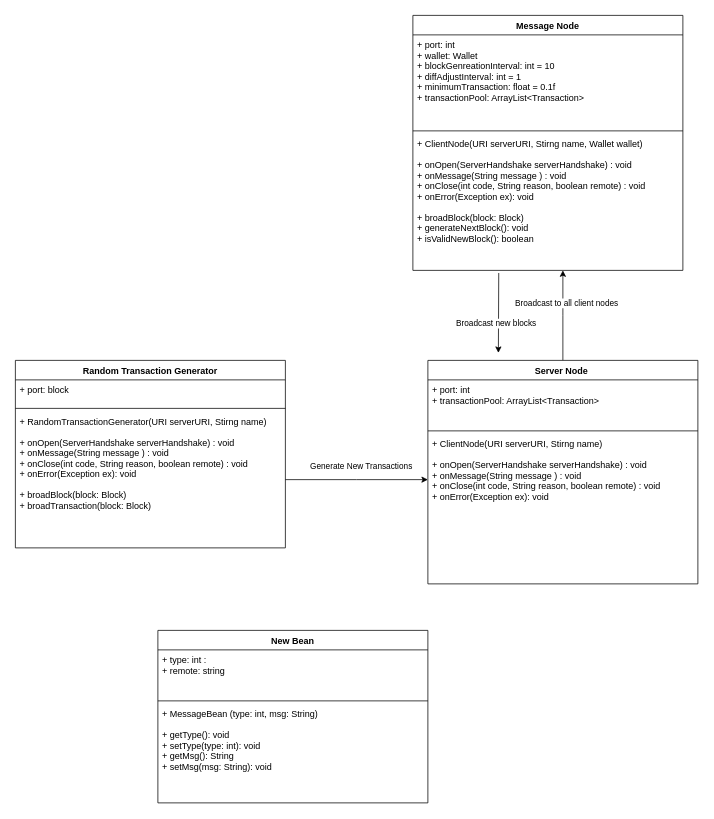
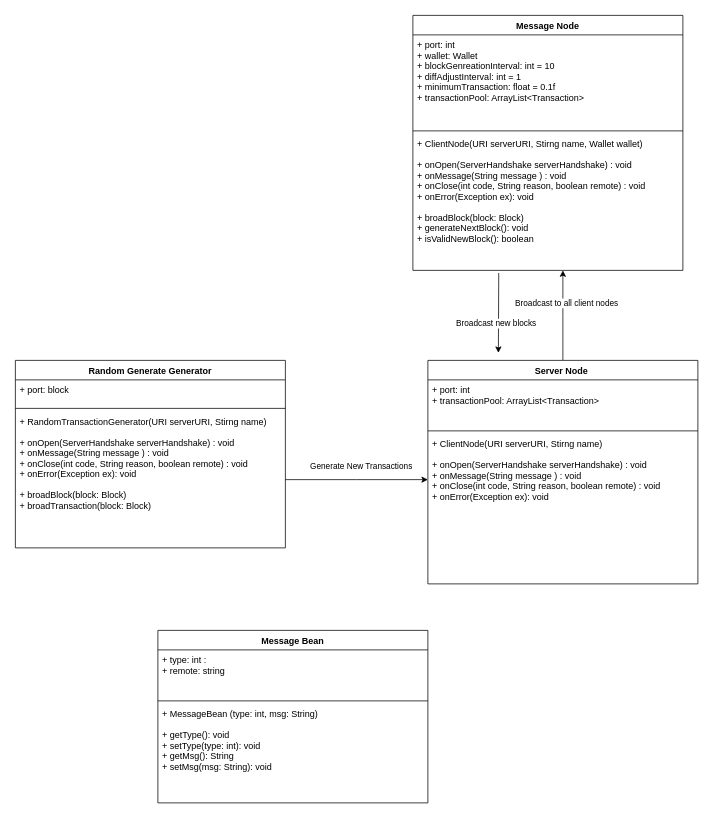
  <mxCell id="0" />
  <mxCell id="1" parent="0" />
  <mxCell id="2" value="Message Node" style="swimlane;fontStyle=1;align=center;verticalAlign=top;childLayout=stackLayout;horizontal=1;startSize=26;horizontalStack=0;resizeParent=1;resizeParentMax=0;resizeLast=0;collapsible=1;marginBottom=0;" vertex="1" parent="1"><mxGeometry x="550" y="20" width="360" height="340" as="geometry" /></mxCell>
  <mxCell id="3" value="+ port: int&#10;+ wallet: Wallet &#10;+ blockGenreationInterval: int = 10 &#10;+ diffAdjustInterval: int = 1&#10;+ minimumTransaction: float = 0.1f &#10;+ transactionPool: ArrayList&lt;Transaction&gt;&#10;&#10;" style="text;strokeColor=none;fillColor=none;align=left;verticalAlign=top;spacingLeft=4;spacingRight=4;overflow=hidden;rotatable=0;points=[[0,0.5],[1,0.5]];portConstraint=eastwest;" vertex="1" parent="2"><mxGeometry y="26" width="360" height="124" as="geometry" /></mxCell>
  <mxCell id="4" value="" style="line;strokeWidth=1;fillColor=none;align=left;verticalAlign=middle;spacingTop=-1;spacingLeft=3;spacingRight=3;rotatable=0;labelPosition=right;points=[];portConstraint=eastwest;" vertex="1" parent="2"><mxGeometry y="150" width="360" height="8" as="geometry" /></mxCell>
  <mxCell id="5" value="+ ClientNode(URI serverURI, Stirng name, Wallet wallet) &#10;&#10;+ onOpen(ServerHandshake serverHandshake) : void &#10;+ onMessage(String message ) : void &#10;+ onClose(int code, String reason, boolean remote) : void&#10;+ onError(Exception ex): void &#10;&#10;+ broadBlock(block: Block) &#10;+ generateNextBlock(): void &#10;+ isValidNewBlock(): boolean &#10;" style="text;strokeColor=none;fillColor=none;align=left;verticalAlign=top;spacingLeft=4;spacingRight=4;overflow=hidden;rotatable=0;points=[[0,0.5],[1,0.5]];portConstraint=eastwest;" vertex="1" parent="2"><mxGeometry y="158" width="360" height="182" as="geometry" /></mxCell>
  <mxCell id="6" style="edgeStyle=orthogonalEdgeStyle;rounded=0;orthogonalLoop=1;jettySize=auto;html=1;" edge="1" parent="1" source="8"><mxGeometry relative="1" as="geometry"><mxPoint x="750" y="360" as="targetPoint" /></mxGeometry></mxCell>
  <mxCell id="7" value="Broadcast to all client nodes" style="edgeLabel;html=1;align=center;verticalAlign=middle;resizable=0;points=[];" vertex="1" connectable="0" parent="6"><mxGeometry x="0.272" y="-4" relative="1" as="geometry"><mxPoint as="offset" /></mxGeometry></mxCell>
  <mxCell id="8" value="Server Node " style="swimlane;fontStyle=1;align=center;verticalAlign=top;childLayout=stackLayout;horizontal=1;startSize=26;horizontalStack=0;resizeParent=1;resizeParentMax=0;resizeLast=0;collapsible=1;marginBottom=0;" vertex="1" parent="1"><mxGeometry x="570" y="480" width="360" height="298" as="geometry" /></mxCell>
  <mxCell id="9" value="+ port: int&#10;+ transactionPool: ArrayList&lt;Transaction&gt;&#10;&#10;" style="text;strokeColor=none;fillColor=none;align=left;verticalAlign=top;spacingLeft=4;spacingRight=4;overflow=hidden;rotatable=0;points=[[0,0.5],[1,0.5]];portConstraint=eastwest;" vertex="1" parent="8"><mxGeometry y="26" width="360" height="64" as="geometry" /></mxCell>
  <mxCell id="10" value="" style="line;strokeWidth=1;fillColor=none;align=left;verticalAlign=middle;spacingTop=-1;spacingLeft=3;spacingRight=3;rotatable=0;labelPosition=right;points=[];portConstraint=eastwest;" vertex="1" parent="8"><mxGeometry y="90" width="360" height="8" as="geometry" /></mxCell>
  <mxCell id="11" value="+ ClientNode(URI serverURI, Stirng name) &#10;&#10;+ onOpen(ServerHandshake serverHandshake) : void &#10;+ onMessage(String message ) : void &#10;+ onClose(int code, String reason, boolean remote) : void&#10;+ onError(Exception ex): void &#10;" style="text;strokeColor=none;fillColor=none;align=left;verticalAlign=top;spacingLeft=4;spacingRight=4;overflow=hidden;rotatable=0;points=[[0,0.5],[1,0.5]];portConstraint=eastwest;" vertex="1" parent="8"><mxGeometry y="98" width="360" height="200" as="geometry" /></mxCell>
- <mxCell id="12" value="Random Transaction Generator" style="swimlane;fontStyle=1;align=center;verticalAlign=top;childLayout=stackLayout;horizontal=1;startSize=26;horizontalStack=0;resizeParent=1;resizeParentMax=0;resizeLast=0;collapsible=1;marginBottom=0;" vertex="1" parent="1"><mxGeometry x="20" y="480" width="360" height="250" as="geometry" /></mxCell>
+ <mxCell id="12" value="Random Generate Generator" style="swimlane;fontStyle=1;align=center;verticalAlign=top;childLayout=stackLayout;horizontal=1;startSize=26;horizontalStack=0;resizeParent=1;resizeParentMax=0;resizeLast=0;collapsible=1;marginBottom=0;" vertex="1" parent="1"><mxGeometry x="20" y="480" width="360" height="250" as="geometry" /></mxCell>
  <mxCell id="13" value="+ port: block&#10;&#10;" style="text;strokeColor=none;fillColor=none;align=left;verticalAlign=top;spacingLeft=4;spacingRight=4;overflow=hidden;rotatable=0;points=[[0,0.5],[1,0.5]];portConstraint=eastwest;" vertex="1" parent="12"><mxGeometry y="26" width="360" height="34" as="geometry" /></mxCell>
  <mxCell id="14" value="" style="line;strokeWidth=1;fillColor=none;align=left;verticalAlign=middle;spacingTop=-1;spacingLeft=3;spacingRight=3;rotatable=0;labelPosition=right;points=[];portConstraint=eastwest;" vertex="1" parent="12"><mxGeometry y="60" width="360" height="8" as="geometry" /></mxCell>
  <mxCell id="15" value="+ RandomTransactionGenerator(URI serverURI, Stirng name) &#10;&#10;+ onOpen(ServerHandshake serverHandshake) : void &#10;+ onMessage(String message ) : void &#10;+ onClose(int code, String reason, boolean remote) : void&#10;+ onError(Exception ex): void &#10;&#10;+ broadBlock(block: Block) &#10;+ broadTransaction(block: Block) &#10; &#10;" style="text;strokeColor=none;fillColor=none;align=left;verticalAlign=top;spacingLeft=4;spacingRight=4;overflow=hidden;rotatable=0;points=[[0,0.5],[1,0.5]];portConstraint=eastwest;" vertex="1" parent="12"><mxGeometry y="68" width="360" height="182" as="geometry" /></mxCell>
  <mxCell id="16" style="edgeStyle=orthogonalEdgeStyle;rounded=0;orthogonalLoop=1;jettySize=auto;html=1;" edge="1" parent="1" source="15"><mxGeometry relative="1" as="geometry"><mxPoint x="570" y="639" as="targetPoint" /></mxGeometry></mxCell>
  <mxCell id="17" value="Generate New Transactions" style="edgeLabel;html=1;align=center;verticalAlign=middle;resizable=0;points=[];" vertex="1" connectable="0" parent="16"><mxGeometry x="0.121" y="3" relative="1" as="geometry"><mxPoint x="-6" y="-16" as="offset" /></mxGeometry></mxCell>
  <mxCell id="18" value="" style="endArrow=classic;html=1;exitX=0.318;exitY=1.019;exitDx=0;exitDy=0;exitPerimeter=0;" edge="1" parent="1" source="5"><mxGeometry width="50" height="50" relative="1" as="geometry"><mxPoint x="470" y="480" as="sourcePoint" /><mxPoint x="664" y="470" as="targetPoint" /></mxGeometry></mxCell>
  <mxCell id="19" value="Broadcast new blocks" style="edgeLabel;html=1;align=center;verticalAlign=middle;resizable=0;points=[];" vertex="1" connectable="0" parent="18"><mxGeometry x="0.253" y="-4" relative="1" as="geometry"><mxPoint as="offset" /></mxGeometry></mxCell>
- <mxCell id="20" value="New Bean" style="swimlane;fontStyle=1;align=center;verticalAlign=top;childLayout=stackLayout;horizontal=1;startSize=26;horizontalStack=0;resizeParent=1;resizeParentMax=0;resizeLast=0;collapsible=1;marginBottom=0;" vertex="1" parent="1"><mxGeometry x="210" y="840" width="360" height="230" as="geometry" /></mxCell>
+ <mxCell id="20" value="Message Bean" style="swimlane;fontStyle=1;align=center;verticalAlign=top;childLayout=stackLayout;horizontal=1;startSize=26;horizontalStack=0;resizeParent=1;resizeParentMax=0;resizeLast=0;collapsible=1;marginBottom=0;" vertex="1" parent="1"><mxGeometry x="210" y="840" width="360" height="230" as="geometry" /></mxCell>
  <mxCell id="21" value="+ type: int : &#10;+ remote: string&#10;&#10;" style="text;strokeColor=none;fillColor=none;align=left;verticalAlign=top;spacingLeft=4;spacingRight=4;overflow=hidden;rotatable=0;points=[[0,0.5],[1,0.5]];portConstraint=eastwest;" vertex="1" parent="20"><mxGeometry y="26" width="360" height="64" as="geometry" /></mxCell>
  <mxCell id="22" value="" style="line;strokeWidth=1;fillColor=none;align=left;verticalAlign=middle;spacingTop=-1;spacingLeft=3;spacingRight=3;rotatable=0;labelPosition=right;points=[];portConstraint=eastwest;" vertex="1" parent="20"><mxGeometry y="90" width="360" height="8" as="geometry" /></mxCell>
  <mxCell id="23" value="+ MessageBean (type: int, msg: String) &#10;&#10;+ getType(): void &#10;+ setType(type: int): void &#10;+ getMsg(): String&#10;+ setMsg(msg: String): void   &#10;" style="text;strokeColor=none;fillColor=none;align=left;verticalAlign=top;spacingLeft=4;spacingRight=4;overflow=hidden;rotatable=0;points=[[0,0.5],[1,0.5]];portConstraint=eastwest;" vertex="1" parent="20"><mxGeometry y="98" width="360" height="132" as="geometry" /></mxCell>
